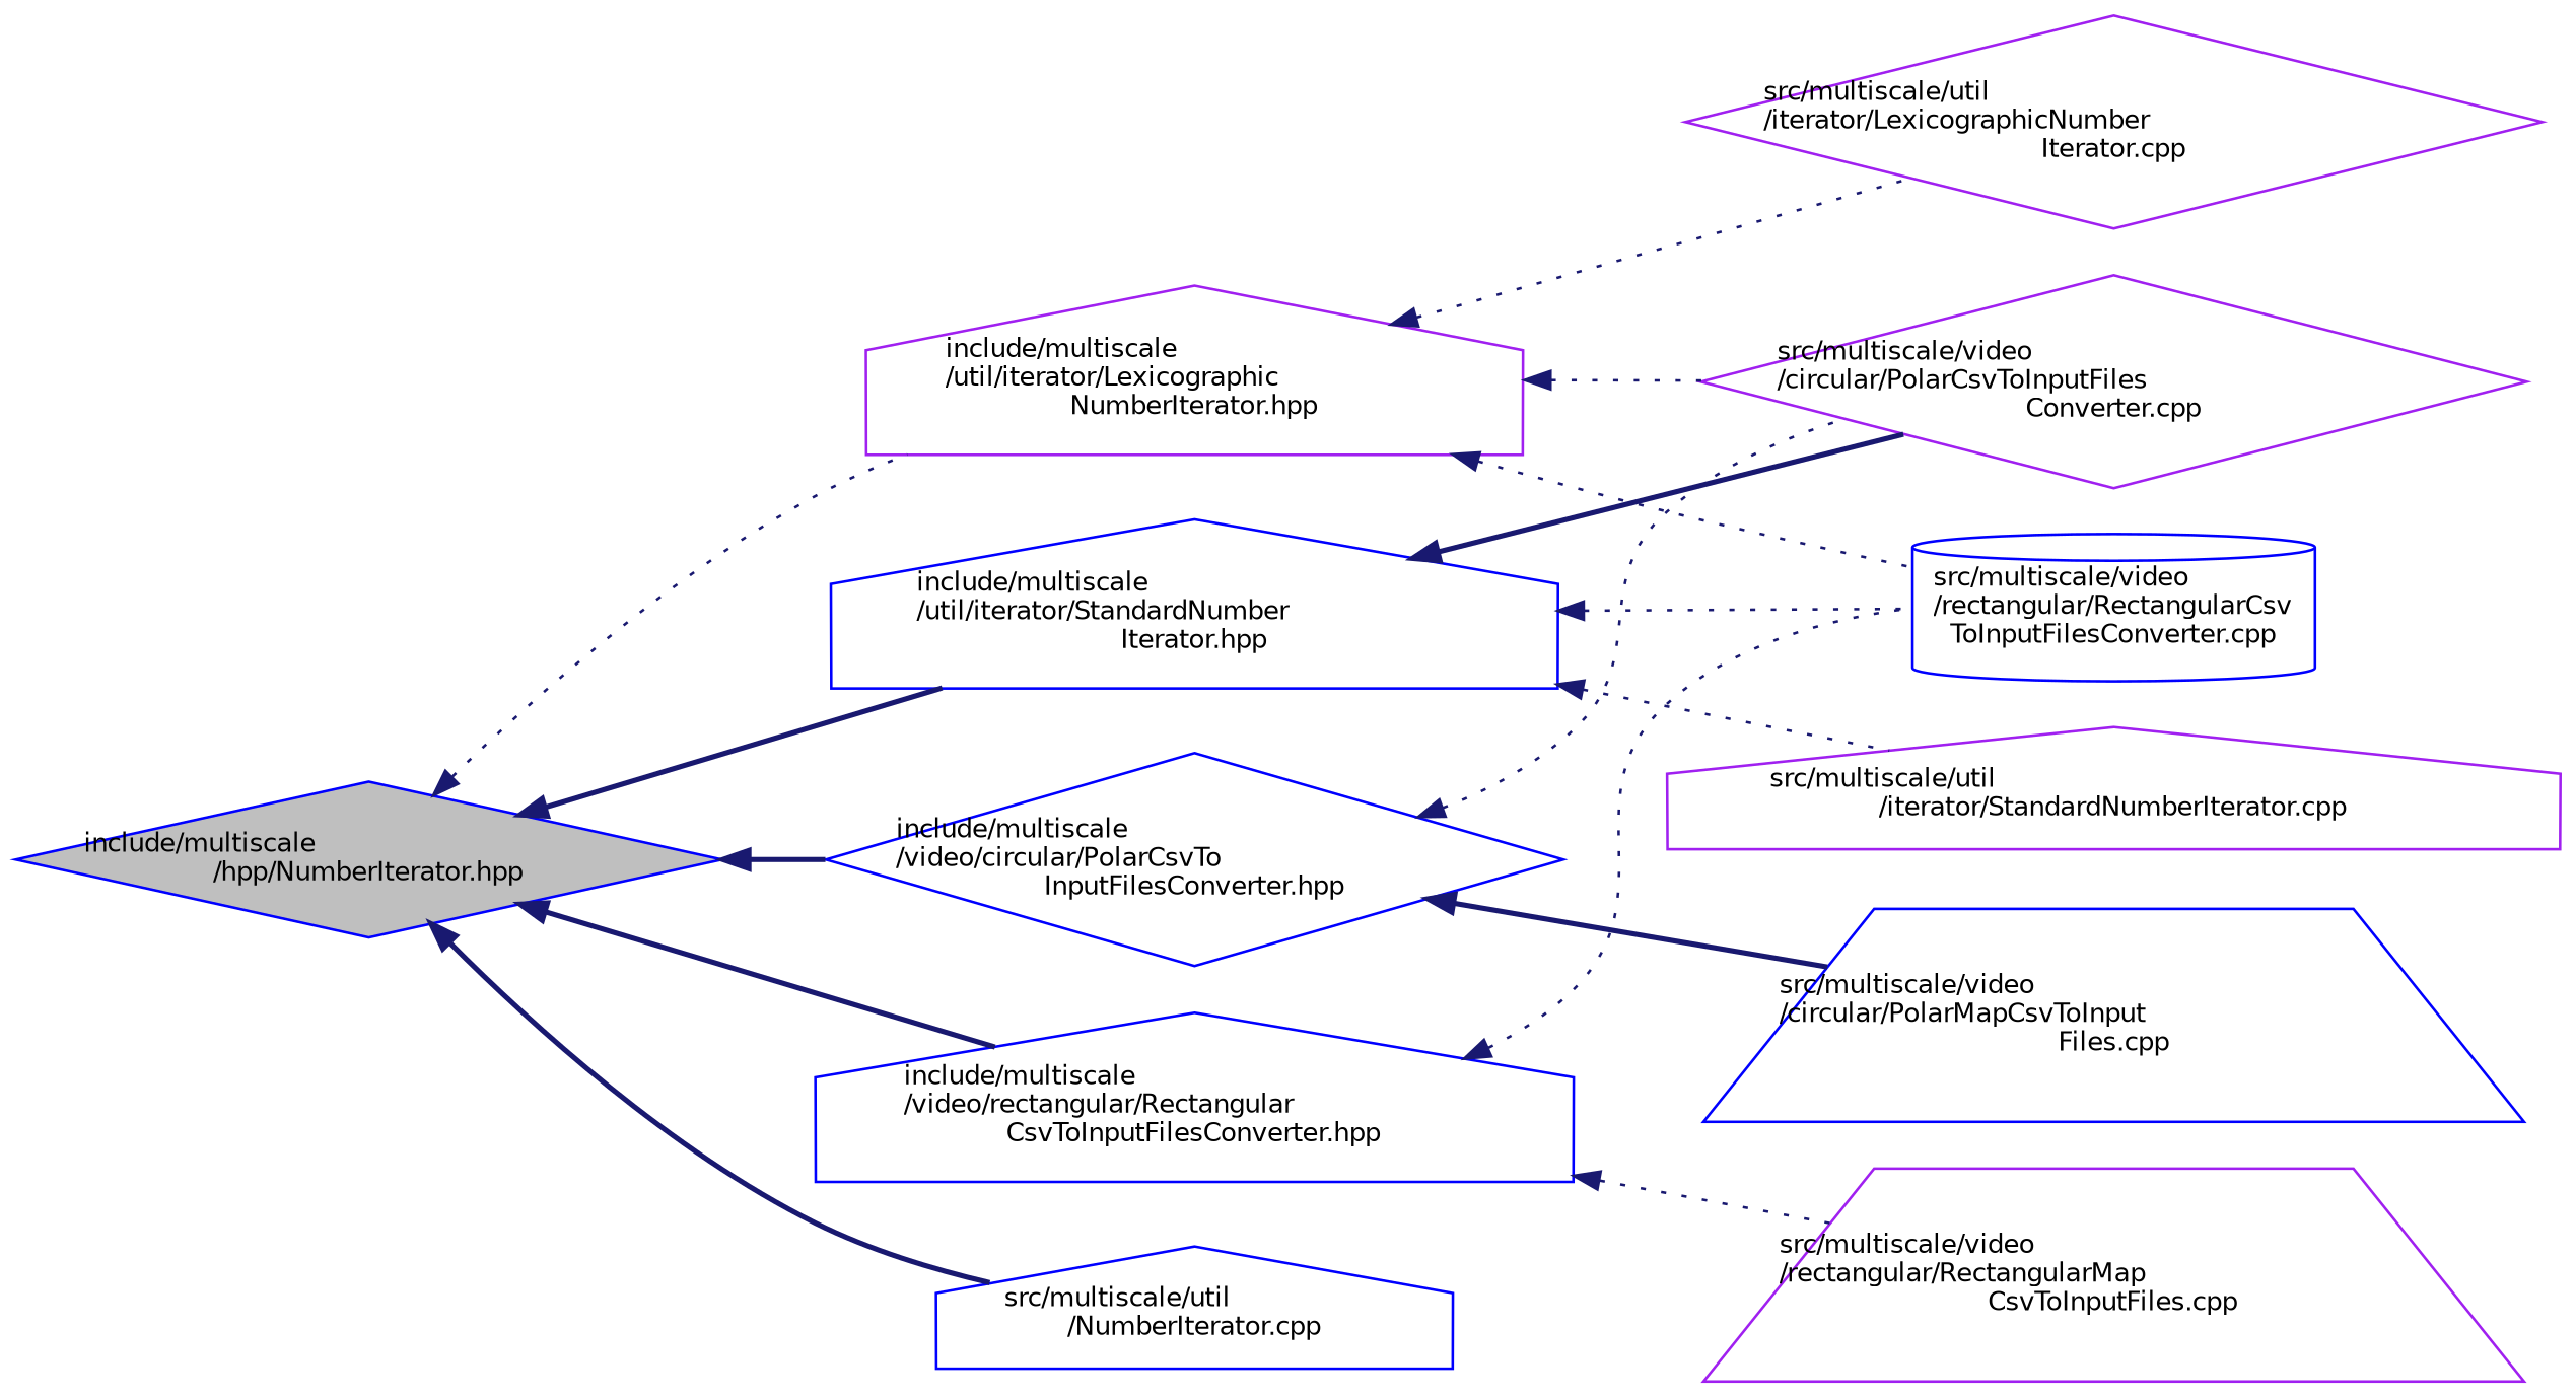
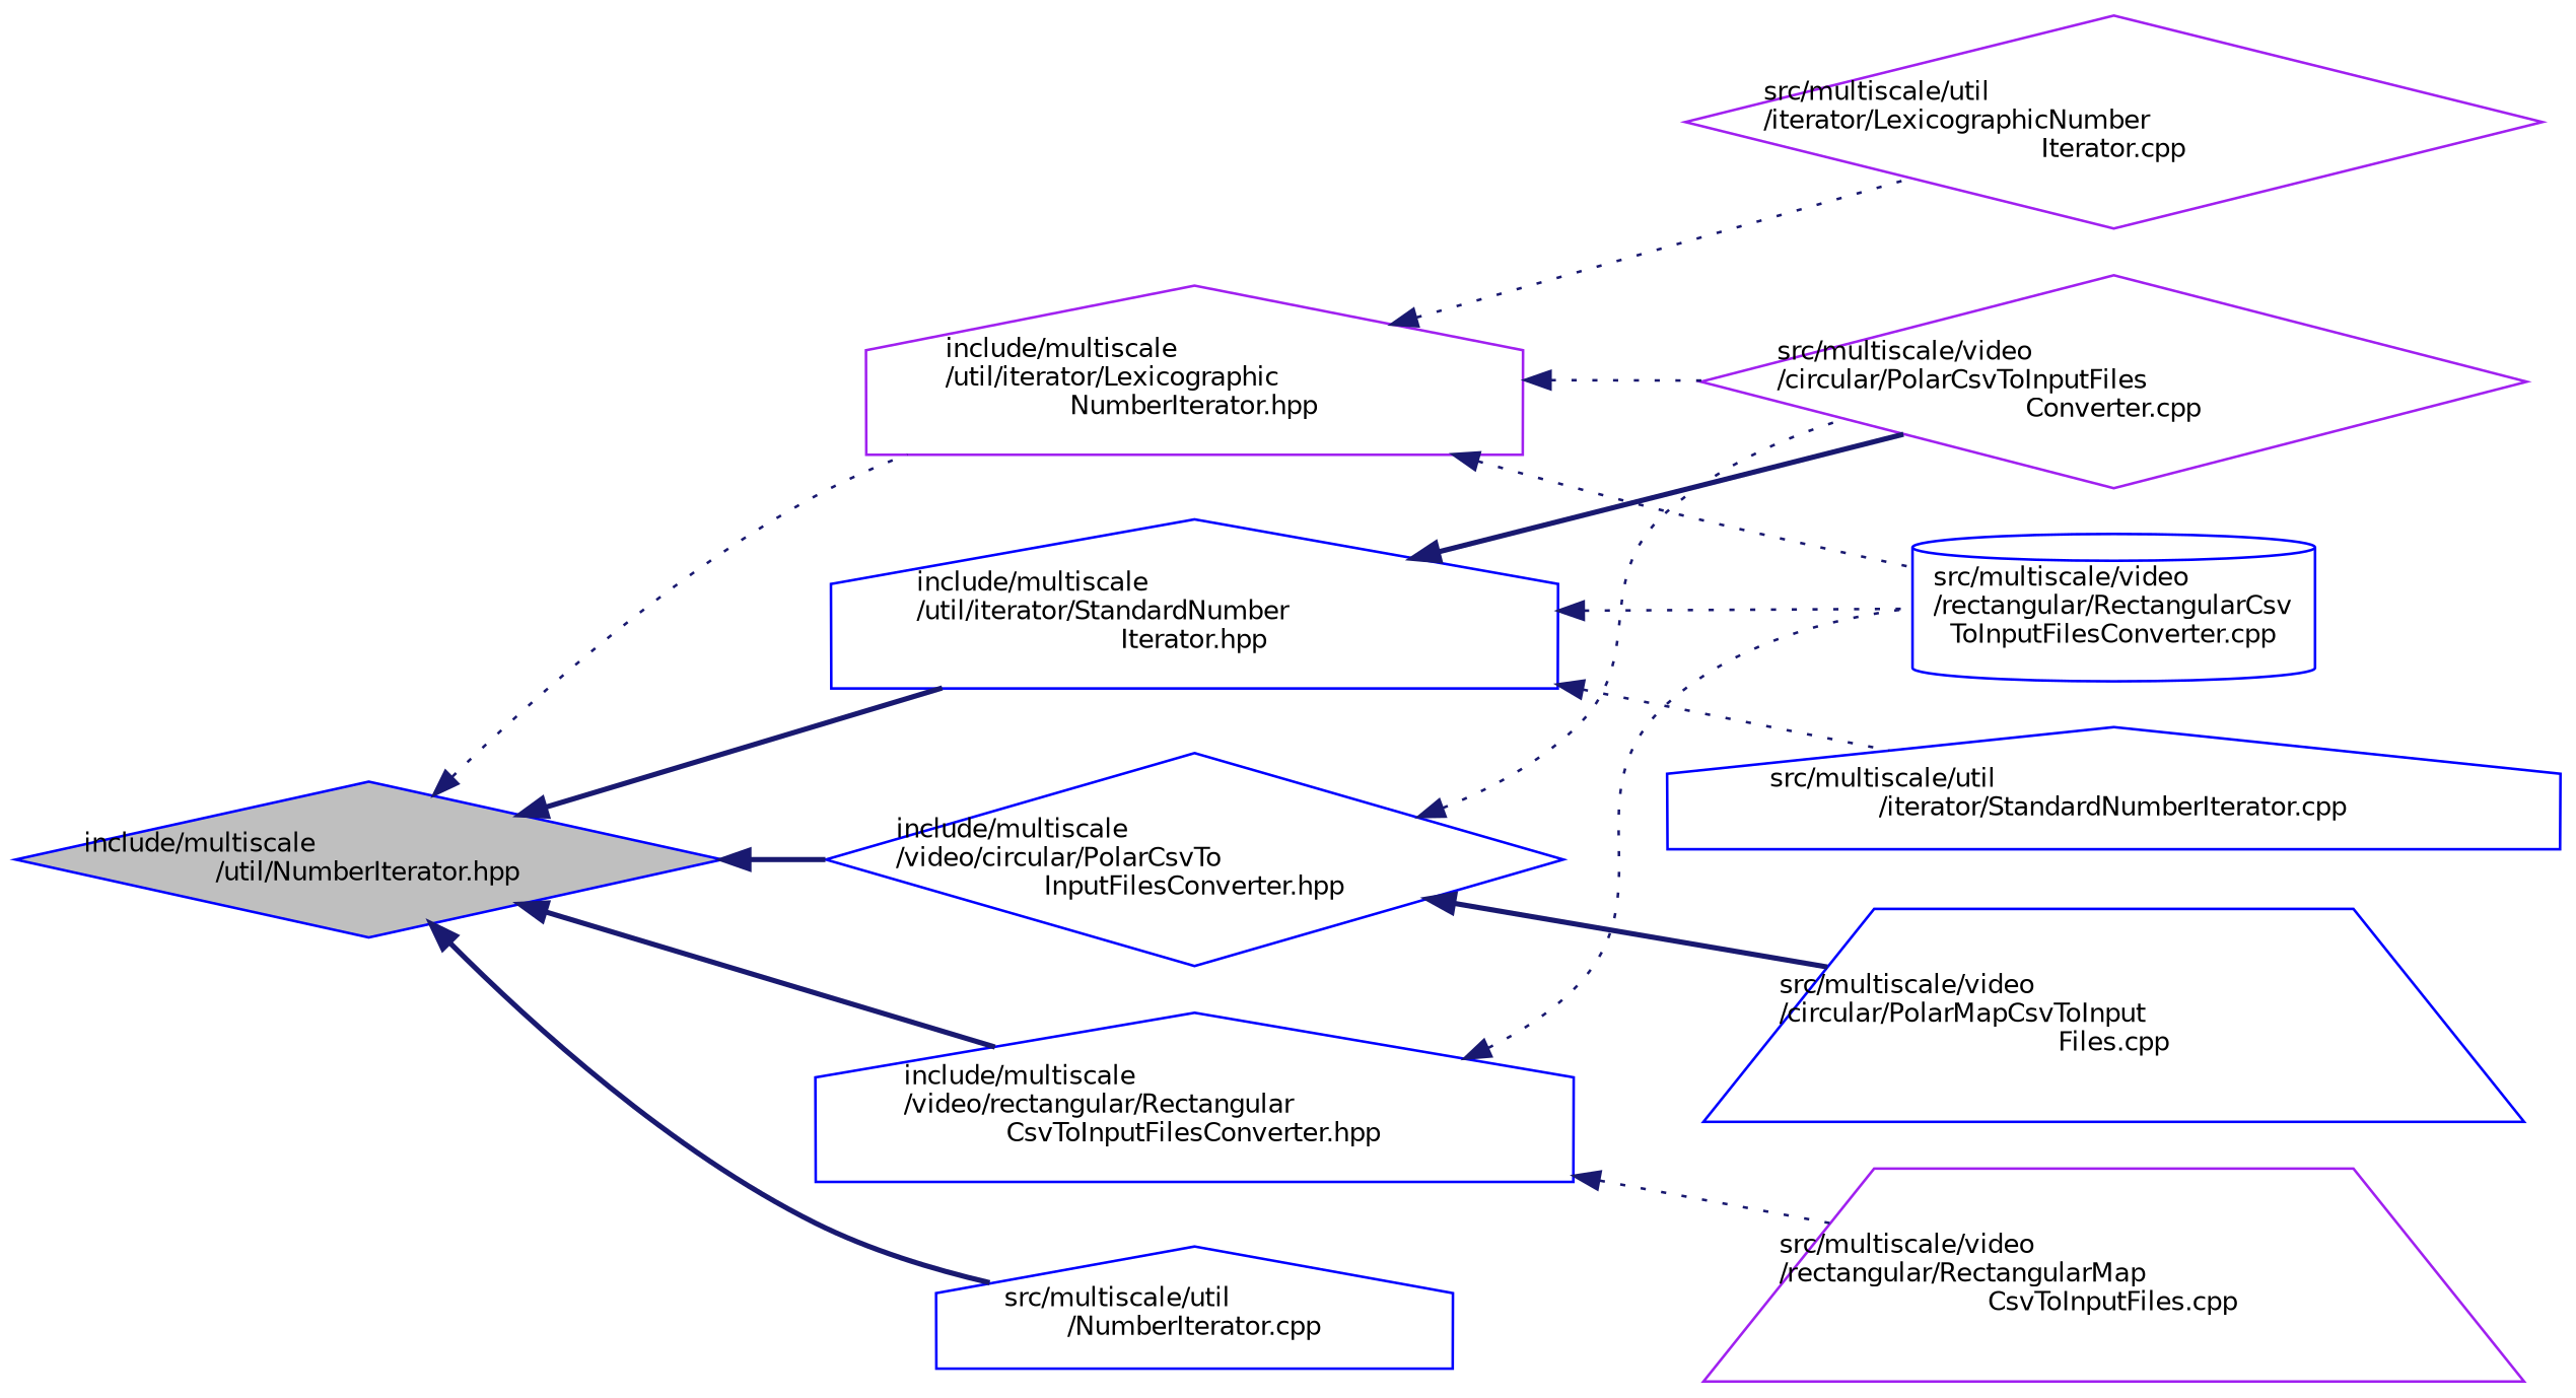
  digraph {
    rankdir=LR
    node [color=blue fillcolor=white fontname=Helvetica fontsize=10 shape=house style=filled]
    edge [color=midnightblue dir=back fontname=Helvetica fontsize=10 labelfontname=Helvetica labelfontsize=10 style=dotted]
-   n1 [fillcolor=grey75 fontcolor=black height=0.2 label="include/multiscale\l/hpp/NumberIterator.hpp" shape=diamond width=0.4]
+   n1 [fillcolor=grey75 fontcolor=black height=0.2 label="include/multiscale\l/util/NumberIterator.hpp" shape=diamond width=0.4]
    n2 [color=purple height=0.2 label="include/multiscale\l/util/iterator/Lexicographic\lNumberIterator.hpp" width=0.4]
    n3 [height=0.2 label="include/multiscale\l/util/iterator/StandardNumber\lIterator.hpp" width=0.4]
    n4 [height=0.2 label="include/multiscale\l/video/circular/PolarCsvTo\lInputFilesConverter.hpp" shape=diamond width=0.4]
    n5 [height=0.2 label="include/multiscale\l/video/rectangular/Rectangular\lCsvToInputFilesConverter.hpp" width=0.4]
    n6 [height=0.2 label="src/multiscale/util\l/NumberIterator.cpp" width=0.4]
    n7 [color=purple height=0.2 label="src/multiscale/util\l/iterator/LexicographicNumber\lIterator.cpp" shape=diamond width=0.4]
    n8 [color=purple height=0.2 label="src/multiscale/video\l/circular/PolarCsvToInputFiles\lConverter.cpp" shape=diamond width=0.4]
    n9 [height=0.2 label="src/multiscale/video\l/rectangular/RectangularCsv\lToInputFilesConverter.cpp" shape=cylinder width=0.4]
-   n10 [color=purple height=0.2 label="src/multiscale/util\l/iterator/StandardNumberIterator.cpp" width=0.4]
+   n10 [height=0.2 label="src/multiscale/util\l/iterator/StandardNumberIterator.cpp" width=0.4]
    n11 [height=0.2 label="src/multiscale/video\l/circular/PolarMapCsvToInput\lFiles.cpp" shape=trapezium width=0.4]
    n12 [color=purple height=0.2 label="src/multiscale/video\l/rectangular/RectangularMap\lCsvToInputFiles.cpp" shape=trapezium width=0.4]
    n1 -> n2
    n1 -> n3 [style=bold]
    n1 -> n4 [style=bold]
    n1 -> n5 [style=bold]
    n1 -> n6 [style=bold]
    n2 -> n7
    n2 -> n8
    n2 -> n9
    n3 -> n8 [style=bold]
    n3 -> n9
    n3 -> n10
    n4 -> n8
    n4 -> n11 [style=bold]
    n5 -> n9
    n5 -> n12
  }
